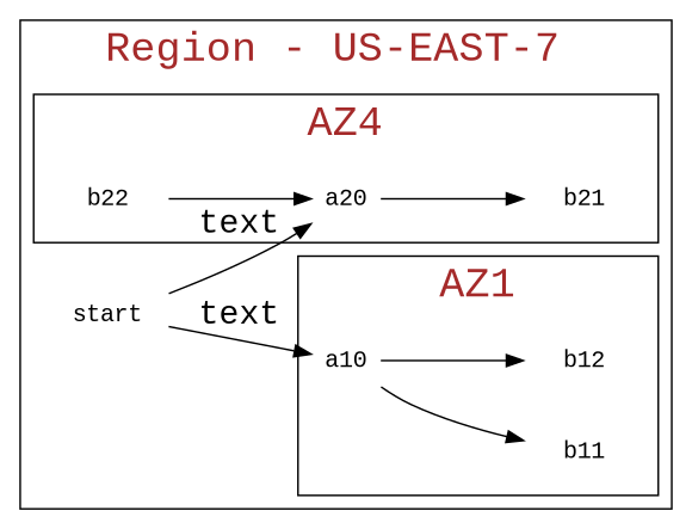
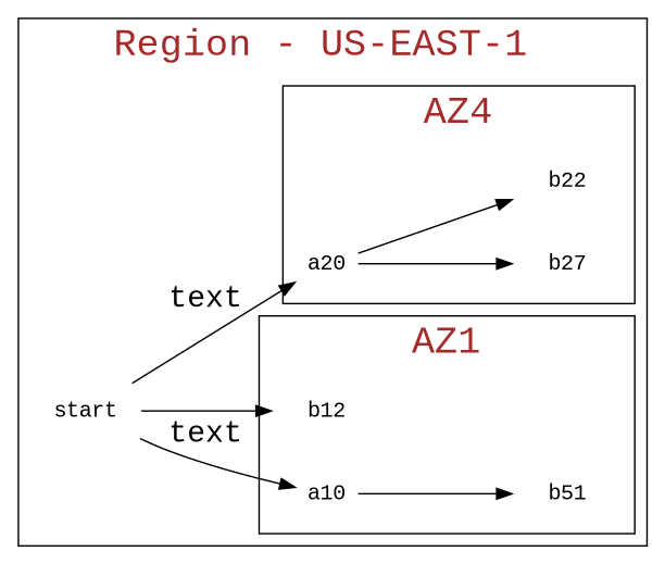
  digraph {
    fontcolor=brown
    fontname="Liberation Mono"
    fontsize=25
    labelloc=t
    rankdir=LR
    node [fontname="Liberation Mono" shape=none]
    edge [fontname="Liberation Mono" fontsize=20]
    a10 [width=0.25]
-   b11 [width=1]
+   b11 [width=1 label=b51]
    b12 [width=1]
    a20 [width=0.25]
-   b21 [width=1]
+   b21 [width=1 label=b27]
    b22 [width=1]
    start [width=1]
    subgraph cluster_1 {
-     label="Region - US-EAST-7 "
+     label="Region - US-EAST-1 "
      start
      subgraph cluster_2 {
        label=AZ1
        a10
        b11
        b12
      }
      subgraph cluster_3 {
        label=AZ4
        a20
        b21
        b22
      }
    }
    a10 -> b11 [label="    "]
-   a10 -> b12
+   start -> b12
    a20 -> b21
-   b22 -> a20
+   a20 -> b22
    start -> a10 [label=text]
    start -> a20 [label=text]
  }
